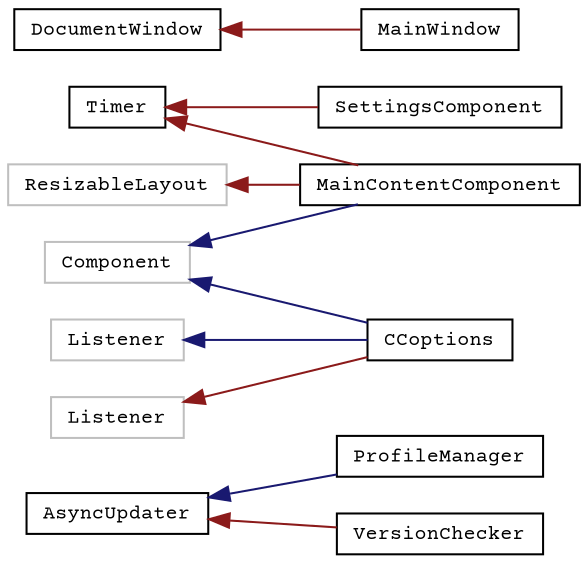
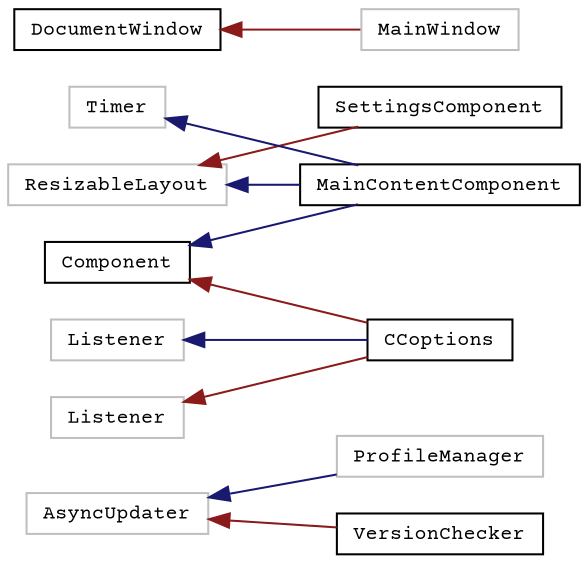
  digraph {
    fontname="Courier Prime"
    rankdir=LR
    node [color=black fillcolor=white fontname="Courier Prime" fontsize=10 shape=record style=filled]
    edge [color=midnightblue dir=back fontname="Courier Prime" fontsize=10 labelfontname=Helvetica labelfontsize=10 style=solid]
-   n1 [height=0.2 label=AsyncUpdater width=0.4]
-   n2 [height=0.2 label=ProfileManager width=0.4]
+   n1 [color=grey75 height=0.2 label=AsyncUpdater width=0.4]
+   n2 [color=grey75 height=0.2 label=ProfileManager width=0.4]
    n3 [height=0.2 label=VersionChecker width=0.4]
    n4 [height=0.2 label=MainContentComponent width=0.4]
-   n5 [color=grey75 height=0.2 label=Component width=0.4]
+   n5 [height=0.2 label=Component width=0.4]
    n6 [height=0.2 label=CCoptions width=0.4]
    n7 [height=0.2 label=SettingsComponent width=0.4]
    n8 [height=0.2 label=DocumentWindow width=0.4]
-   n9 [height=0.2 label=MainWindow width=0.4]
+   n9 [color=grey75 height=0.2 label=MainWindow width=0.4]
    n10 [color=grey75 height=0.2 label=Listener width=0.4]
    n11 [color=grey75 height=0.2 label=Listener width=0.4]
    n12 [color=grey75 height=0.2 label=ResizableLayout width=0.4]
-   n13 [height=0.2 label=Timer width=0.4]
+   n13 [color=grey75 height=0.2 label=Timer width=0.4]
    n1 -> n2
    n1 -> n3 [color=firebrick4]
    n5 -> n4
-   n5 -> n6
+   n5 -> n6 [color=firebrick4]
    n8 -> n9 [color=firebrick4]
    n10 -> n6 [color=firebrick4]
    n11 -> n6
-   n12 -> n4 [color=firebrick4]
-   n13 -> n7 [color=firebrick4]
-   n13 -> n4 [color=firebrick4]
+   n12 -> n4
+   n12 -> n7 [color=firebrick4]
+   n13 -> n4
  }
